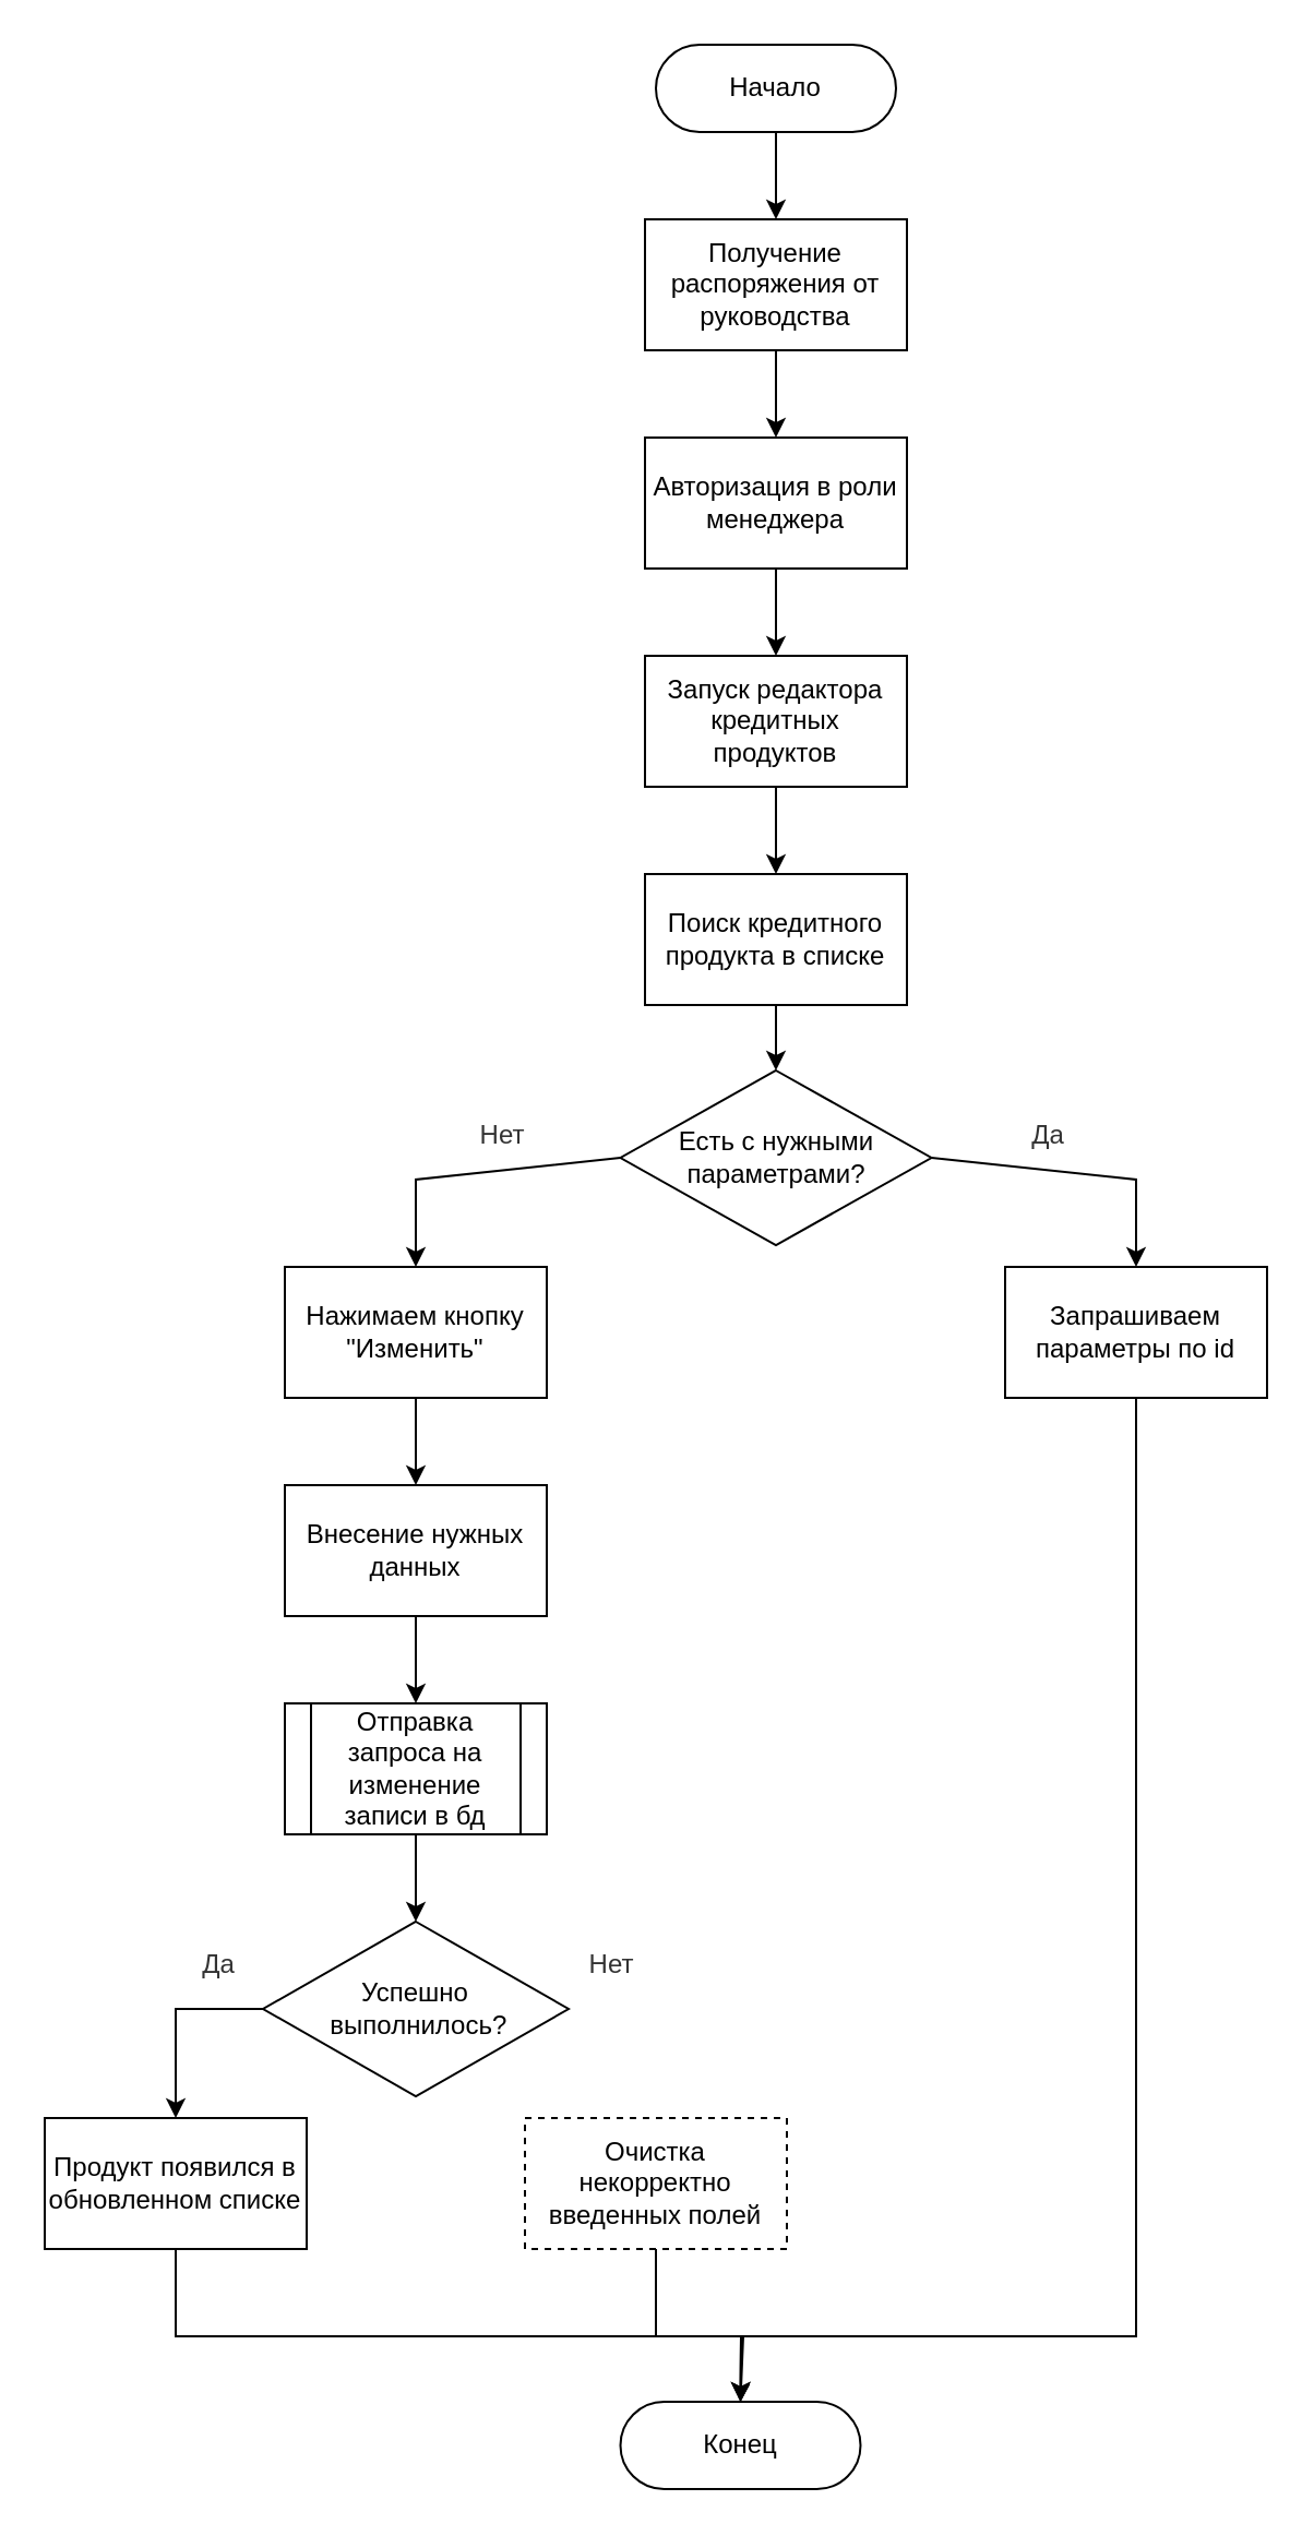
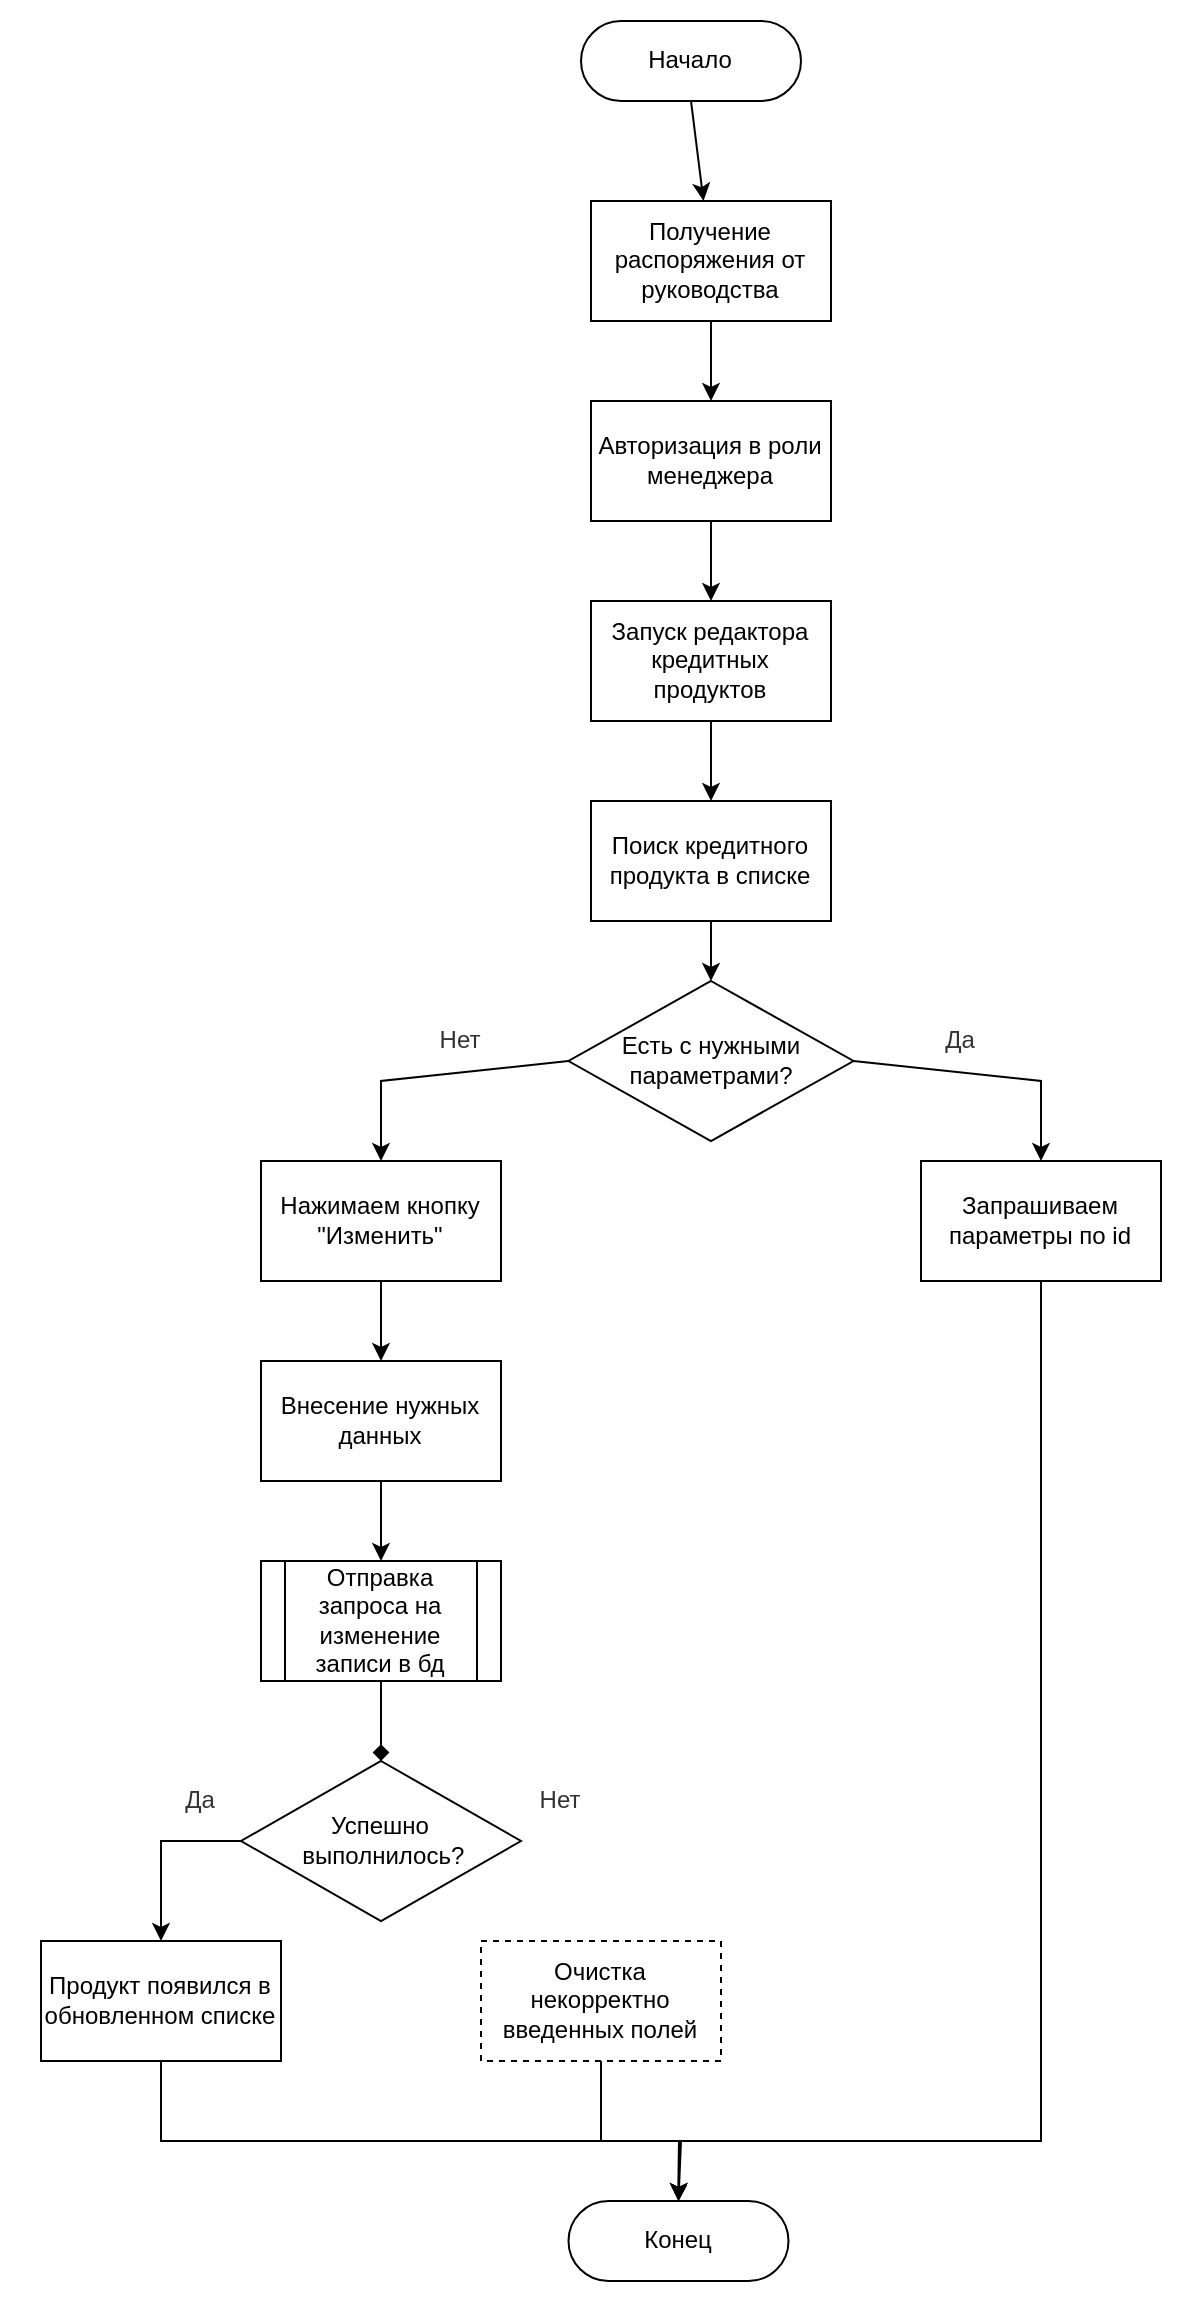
  <mxCell id="0" />
  <mxCell id="1" parent="0" />
- <mxCell id="2" value="Начало" style="rounded=1;whiteSpace=wrap;html=1;arcSize=50;" parent="1" vertex="1"><mxGeometry x="300" y="20" width="110" height="40" as="geometry" /></mxCell>
+ <mxCell id="2" value="Начало" style="rounded=1;whiteSpace=wrap;html=1;arcSize=50;" parent="1" vertex="1"><mxGeometry x="290" y="10" width="110" height="40" as="geometry" /></mxCell>
  <mxCell id="3" value="Получение распоряжения от руководства" style="rounded=0;whiteSpace=wrap;html=1;" parent="1" vertex="1"><mxGeometry x="295" y="100" width="120" height="60" as="geometry" /></mxCell>
  <mxCell id="4" value="" style="endArrow=classic;html=1;rounded=0;exitX=0.5;exitY=1;exitDx=0;exitDy=0;" parent="1" source="2" target="3" edge="1"><mxGeometry width="50" height="50" relative="1" as="geometry"><mxPoint x="230" y="250" as="sourcePoint" /><mxPoint x="280" y="200" as="targetPoint" /></mxGeometry></mxCell>
  <mxCell id="5" value="" style="endArrow=classic;html=1;rounded=0;exitX=0.5;exitY=1;exitDx=0;exitDy=0;entryX=0.5;entryY=0;entryDx=0;entryDy=0;" parent="1" source="3" edge="1"><mxGeometry width="50" height="50" relative="1" as="geometry"><mxPoint x="230" y="250" as="sourcePoint" /><mxPoint x="355" y="200" as="targetPoint" /></mxGeometry></mxCell>
  <mxCell id="6" value="" style="endArrow=classic;html=1;rounded=0;exitX=0.5;exitY=1;exitDx=0;exitDy=0;entryX=0.5;entryY=0;entryDx=0;entryDy=0;" parent="1" edge="1"><mxGeometry width="50" height="50" relative="1" as="geometry"><mxPoint x="355" y="260" as="sourcePoint" /><mxPoint x="355" y="300" as="targetPoint" /></mxGeometry></mxCell>
  <mxCell id="7" value="" style="endArrow=classic;html=1;rounded=0;exitX=0.5;exitY=1;exitDx=0;exitDy=0;entryX=0.5;entryY=0;entryDx=0;entryDy=0;" parent="1" edge="1"><mxGeometry width="50" height="50" relative="1" as="geometry"><mxPoint x="355" y="360" as="sourcePoint" /><mxPoint x="355" y="400" as="targetPoint" /></mxGeometry></mxCell>
  <mxCell id="8" value="" style="endArrow=classic;html=1;rounded=0;exitX=0.5;exitY=1;exitDx=0;exitDy=0;" parent="1" target="9" edge="1"><mxGeometry width="50" height="50" relative="1" as="geometry"><mxPoint x="355" y="460" as="sourcePoint" /><mxPoint x="280" y="500" as="targetPoint" /></mxGeometry></mxCell>
  <mxCell id="9" value="Есть с нужными параметрами?" style="rhombus;whiteSpace=wrap;html=1;" parent="1" vertex="1"><mxGeometry x="283.75" y="490" width="142.5" height="80" as="geometry" /></mxCell>
  <mxCell id="10" value="Нажимаем кнопку &quot;Изменить&quot;" style="rounded=0;whiteSpace=wrap;html=1;" parent="1" vertex="1"><mxGeometry x="130" y="580" width="120" height="60" as="geometry" /></mxCell>
  <mxCell id="11" value="" style="endArrow=classic;html=1;rounded=0;exitX=0;exitY=0.5;exitDx=0;exitDy=0;entryX=0.5;entryY=0;entryDx=0;entryDy=0;" parent="1" source="9" target="10" edge="1"><mxGeometry width="50" height="50" relative="1" as="geometry"><mxPoint x="280" y="610" as="sourcePoint" /><mxPoint x="330" y="560" as="targetPoint" /><Array as="points"><mxPoint x="190" y="540" /></Array></mxGeometry></mxCell>
  <mxCell id="12" value="Отправка запроса на изменение записи в бд" style="shape=process;whiteSpace=wrap;html=1;backgroundOutline=1;" parent="1" vertex="1"><mxGeometry x="130" y="780" width="120" height="60" as="geometry" /></mxCell>
  <mxCell id="13" value="" style="endArrow=classic;html=1;rounded=0;exitX=0.5;exitY=1;exitDx=0;exitDy=0;entryX=0.5;entryY=0;entryDx=0;entryDy=0;" parent="1" source="10" edge="1"><mxGeometry width="50" height="50" relative="1" as="geometry"><mxPoint x="290" y="810" as="sourcePoint" /><mxPoint x="190" y="680" as="targetPoint" /></mxGeometry></mxCell>
  <mxCell id="14" value="" style="endArrow=classic;html=1;rounded=0;exitX=0.5;exitY=1;exitDx=0;exitDy=0;entryX=0.5;entryY=0;entryDx=0;entryDy=0;" parent="1" target="12" edge="1"><mxGeometry width="50" height="50" relative="1" as="geometry"><mxPoint x="190" y="740" as="sourcePoint" /><mxPoint x="340" y="760" as="targetPoint" /></mxGeometry></mxCell>
  <mxCell id="15" value="Запрашиваем параметры по id" style="rounded=0;whiteSpace=wrap;html=1;" parent="1" vertex="1"><mxGeometry x="460" y="580" width="120" height="60" as="geometry" /></mxCell>
  <mxCell id="16" value="Авторизация в роли менеджера" style="rounded=0;whiteSpace=wrap;html=1;" parent="1" vertex="1"><mxGeometry x="295" y="200" width="120" height="60" as="geometry" /></mxCell>
  <mxCell id="17" value="Запуск редактора кредитных продуктов" style="rounded=0;whiteSpace=wrap;html=1;" parent="1" vertex="1"><mxGeometry x="295" y="300" width="120" height="60" as="geometry" /></mxCell>
  <mxCell id="18" value="Поиск кредитного продукта в списке" style="rounded=0;whiteSpace=wrap;html=1;" parent="1" vertex="1"><mxGeometry x="295" y="400" width="120" height="60" as="geometry" /></mxCell>
  <mxCell id="19" value="Внесение нужных данных" style="rounded=0;whiteSpace=wrap;html=1;" parent="1" vertex="1"><mxGeometry x="130" y="680" width="120" height="60" as="geometry" /></mxCell>
  <mxCell id="20" value="Продукт появился в обновленном списке" style="rounded=0;whiteSpace=wrap;html=1;" parent="1" vertex="1"><mxGeometry x="20" y="970" width="120" height="60" as="geometry" /></mxCell>
  <mxCell id="21" value="Успешно&lt;br&gt;&amp;nbsp;выполнилось?" style="rhombus;whiteSpace=wrap;html=1;" parent="1" vertex="1"><mxGeometry x="120" y="880" width="140" height="80" as="geometry" /></mxCell>
  <mxCell id="22" value="Очистка некорректно введенных полей" style="rounded=0;whiteSpace=wrap;html=1;dashed=1;" parent="1" vertex="1"><mxGeometry x="240" y="970" width="120" height="60" as="geometry" /></mxCell>
- <mxCell id="23" value="" style="endArrow=classic;html=1;rounded=0;exitX=0.5;exitY=1;exitDx=0;exitDy=0;" parent="1" source="12" target="21" edge="1"><mxGeometry width="50" height="50" relative="1" as="geometry"><mxPoint x="190" y="1020" as="sourcePoint" /><mxPoint x="240" y="970" as="targetPoint" /></mxGeometry></mxCell>
+ <mxCell id="23" value="" style="endArrow=diamond;html=1;rounded=0;exitX=0.5;exitY=1;exitDx=0;exitDy=0;" parent="1" source="12" target="21" edge="1"><mxGeometry width="50" height="50" relative="1" as="geometry"><mxPoint x="190" y="1020" as="sourcePoint" /><mxPoint x="240" y="970" as="targetPoint" /></mxGeometry></mxCell>
  <mxCell id="24" value="" style="endArrow=classic;html=1;rounded=0;entryX=0.5;entryY=0;entryDx=0;entryDy=0;" parent="1" target="20" edge="1"><mxGeometry width="50" height="50" relative="1" as="geometry"><mxPoint x="120" y="920" as="sourcePoint" /><mxPoint x="250" y="970" as="targetPoint" /><Array as="points"><mxPoint x="80" y="920" /></Array></mxGeometry></mxCell>
  <mxCell id="25" value="Конец" style="rounded=1;whiteSpace=wrap;html=1;arcSize=50;" parent="1" vertex="1"><mxGeometry x="283.75" y="1100" width="110" height="40" as="geometry" /></mxCell>
  <mxCell id="26" value="" style="endArrow=open;html=1;rounded=0;exitX=0.5;exitY=1;exitDx=0;exitDy=0;entryX=0.5;entryY=0;entryDx=0;entryDy=0;" parent="1" source="20" target="25" edge="1"><mxGeometry width="50" height="50" relative="1" as="geometry"><mxPoint x="570" y="1050" as="sourcePoint" /><mxPoint x="620" y="1000" as="targetPoint" /><Array as="points"><mxPoint x="80" y="1070" /><mxPoint x="340" y="1070" /></Array></mxGeometry></mxCell>
  <mxCell id="27" value="" style="endArrow=classic;html=1;rounded=0;exitX=0.5;exitY=1;exitDx=0;exitDy=0;entryX=0.5;entryY=0;entryDx=0;entryDy=0;" parent="1" source="22" target="25" edge="1"><mxGeometry width="50" height="50" relative="1" as="geometry"><mxPoint x="570" y="1050" as="sourcePoint" /><mxPoint x="620" y="1000" as="targetPoint" /><Array as="points"><mxPoint x="300" y="1070" /><mxPoint x="339" y="1070" /></Array></mxGeometry></mxCell>
  <mxCell id="28" value="Нет" style="text;html=1;align=center;verticalAlign=middle;whiteSpace=wrap;rounded=0;fillColor=#FFFFFF;fontColor=#333333;strokeColor=none;" parent="1" vertex="1"><mxGeometry x="210" y="510" width="40" height="20" as="geometry" /></mxCell>
  <mxCell id="29" value="" style="endArrow=classic;html=1;rounded=0;exitX=1;exitY=0.5;exitDx=0;exitDy=0;entryX=0.5;entryY=0;entryDx=0;entryDy=0;" parent="1" source="9" target="15" edge="1"><mxGeometry width="50" height="50" relative="1" as="geometry"><mxPoint x="510" y="670" as="sourcePoint" /><mxPoint x="560" y="620" as="targetPoint" /><Array as="points"><mxPoint x="520" y="540" /></Array></mxGeometry></mxCell>
  <mxCell id="30" value="Да" style="text;html=1;align=center;verticalAlign=middle;whiteSpace=wrap;rounded=0;fillColor=#FFFFFF;fontColor=#333333;strokeColor=none;" parent="1" vertex="1"><mxGeometry x="460" y="510" width="40" height="20" as="geometry" /></mxCell>
  <mxCell id="31" value="Нет" style="text;html=1;align=center;verticalAlign=middle;whiteSpace=wrap;rounded=0;fillColor=#FFFFFF;fontColor=#333333;strokeColor=none;" parent="1" vertex="1"><mxGeometry x="260" y="890" width="40" height="20" as="geometry" /></mxCell>
  <mxCell id="32" value="Да" style="text;html=1;align=center;verticalAlign=middle;whiteSpace=wrap;rounded=0;fillColor=#FFFFFF;fontColor=#333333;strokeColor=none;" parent="1" vertex="1"><mxGeometry x="80" y="890" width="40" height="20" as="geometry" /></mxCell>
  <mxCell id="33" value="" style="endArrow=classic;html=1;rounded=0;exitX=0.5;exitY=1;exitDx=0;exitDy=0;entryX=0.5;entryY=0;entryDx=0;entryDy=0;" parent="1" source="15" target="25" edge="1"><mxGeometry width="50" height="50" relative="1" as="geometry"><mxPoint x="320" y="600" as="sourcePoint" /><mxPoint x="370" y="550" as="targetPoint" /><Array as="points"><mxPoint x="520" y="1070" /><mxPoint x="339" y="1070" /></Array></mxGeometry></mxCell>
